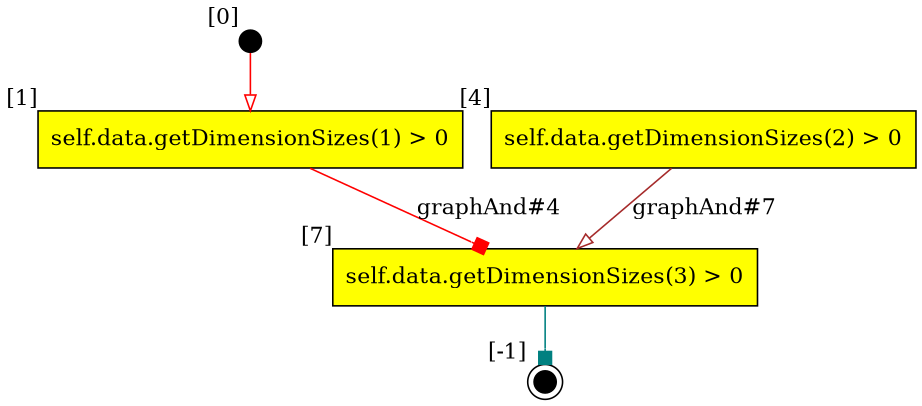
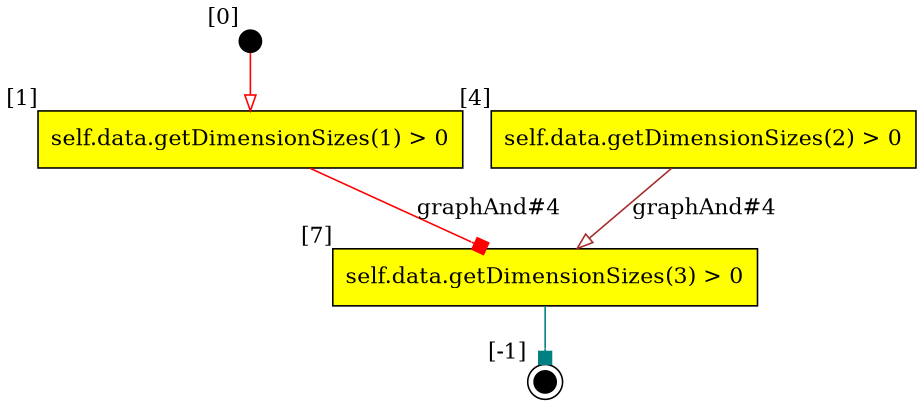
  digraph {
    node [fillcolor=yellow shape=box style=filled]
    edge [arrowhead=onormal color=red style=solid]
    0 [fillcolor=black fixedsize=true height=.2 shape=circle width=.2 xlabel="[0]"]
    n2 [label="self.data.getDimensionSizes(1) > 0" xlabel="[1]"]
    n3 [label="self.data.getDimensionSizes(3) > 0" xlabel="[7]"]
    n4 [label="self.data.getDimensionSizes(2) > 0" xlabel="[4]"]
    8 [fillcolor=black fixedsize=true height=.2 shape=doublecircle width=.2 xlabel="[-1]"]
    0 -> n2
    n2 -> n3 [arrowhead=box label="graphAnd#4"]
    n3 -> 8 [arrowhead=box color=teal]
-   n4 -> n3 [color=brown label="graphAnd#7"]
+   n4 -> n3 [color=brown label="graphAnd#4"]
  }
